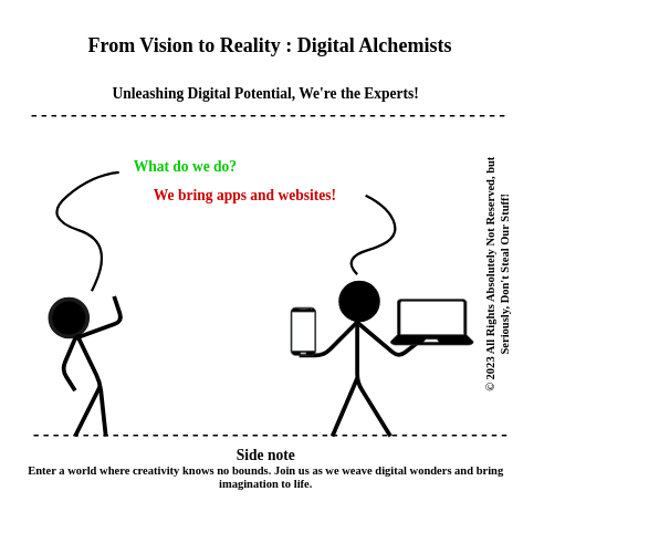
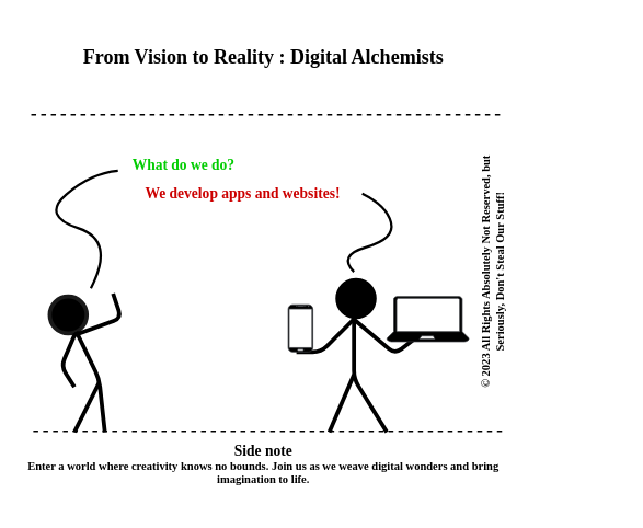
  <mxCell id="0" />
  <mxCell id="1" parent="0" />
  <mxCell id="2" value="" style="whiteSpace=wrap;html=1;aspect=fixed;strokeWidth=5;fontFamily=xkcd;fillColor=#FFFFFF;strokeColor=#FFFFFF;" parent="1" vertex="1"><mxGeometry x="20" y="20" width="600" height="600" as="geometry" /></mxCell>
- <mxCell id="3" value="&lt;font&gt;&lt;font color=&quot;#000000&quot; style=&quot;font-size: 24px;&quot;&gt;&lt;b&gt;From Vision to Reality : Digital Alchemists&lt;/b&gt;&lt;/font&gt;&lt;br&gt;&lt;/font&gt;" style="text;html=1;strokeColor=none;fillColor=none;align=center;verticalAlign=middle;whiteSpace=wrap;rounded=0;fontFamily=xkcd;" parent="1" vertex="1"><mxGeometry x="40" y="43" width="570" height="22" as="geometry" /></mxCell>
- <mxCell id="4" value="&lt;font&gt;&lt;font color=&quot;#000000&quot; style=&quot;font-size: 18px;&quot;&gt;&lt;b&gt;Unleashing Digital Potential, We're the Experts!&lt;/b&gt;&lt;/font&gt;&lt;br&gt;&lt;/font&gt;" style="text;html=1;strokeColor=none;fillColor=none;align=center;verticalAlign=middle;whiteSpace=wrap;rounded=0;fontFamily=xkcd;" parent="1" vertex="1"><mxGeometry x="20" y="102" width="600" height="20" as="geometry" /></mxCell>
+ <mxCell id="3" value="&lt;font&gt;&lt;font color=&quot;#000000&quot; style=&quot;font-size: 24px;&quot;&gt;&lt;b&gt;From Vision to Reality : Digital Alchemists&lt;/b&gt;&lt;/font&gt;&lt;br&gt;&lt;/font&gt;" style="text;html=1;strokeColor=none;fillColor=none;align=center;verticalAlign=middle;whiteSpace=wrap;rounded=0;fontFamily=xkcd;" parent="1" vertex="1"><mxGeometry x="35" y="58" width="570" height="22" as="geometry" /></mxCell>
  <mxCell id="5" value="" style="endArrow=none;dashed=1;html=1;strokeWidth=2;strokeColor=#000000;" parent="1" edge="1"><mxGeometry width="50" height="50" relative="1" as="geometry"><mxPoint x="607.5" y="139" as="sourcePoint" /><mxPoint x="32.5" y="139" as="targetPoint" /></mxGeometry></mxCell>
  <mxCell id="6" value="" style="endArrow=none;dashed=1;html=1;strokeWidth=2;strokeColor=#000000;" parent="1" edge="1"><mxGeometry width="50" height="50" relative="1" as="geometry"><mxPoint x="610" y="524" as="sourcePoint" /><mxPoint x="35" y="524" as="targetPoint" /></mxGeometry></mxCell>
  <mxCell id="7" value="&lt;font style=&quot;&quot;&gt;&lt;font style=&quot;&quot; color=&quot;#000000&quot;&gt;&lt;b style=&quot;&quot;&gt;&lt;span style=&quot;font-size: 18px;&quot;&gt;Side note&lt;/span&gt;&lt;br&gt;&lt;font style=&quot;font-size: 14px;&quot;&gt;Enter a world where creativity knows no bounds. Join us as we weave digital wonders and bring imagination to life.&lt;/font&gt;&lt;/b&gt;&lt;/font&gt;&lt;br&gt;&lt;/font&gt;" style="text;html=1;strokeColor=none;fillColor=none;align=center;verticalAlign=middle;whiteSpace=wrap;rounded=0;fontFamily=xkcd;" parent="1" vertex="1"><mxGeometry x="20" y="525" width="600" height="80" as="geometry" /></mxCell>
  <mxCell id="8" style="edgeStyle=orthogonalEdgeStyle;rounded=0;orthogonalLoop=1;jettySize=auto;html=1;exitX=0.5;exitY=1;exitDx=0;exitDy=0;strokeWidth=2;" parent="1" edge="1"><mxGeometry relative="1" as="geometry"><mxPoint x="471" y="391" as="sourcePoint" /><mxPoint x="471" y="391" as="targetPoint" /></mxGeometry></mxCell>
  <mxCell id="9" value="&lt;font style=&quot;&quot;&gt;&lt;font color=&quot;#000000&quot; style=&quot;font-size: 14px;&quot;&gt;&lt;b&gt;© 2023 All Rights Absolutely Not Reserved, but Seriously, Don't Steal Our Stuff!&lt;/b&gt;&lt;/font&gt;&lt;br&gt;&lt;/font&gt;" style="text;html=1;strokeColor=none;fillColor=none;align=center;verticalAlign=middle;whiteSpace=wrap;rounded=0;rotation=-90;fontFamily=xkcd;" parent="1" vertex="1"><mxGeometry x="440" y="320" width="320" height="20" as="geometry" /></mxCell>
  <mxCell id="10" value="" style="ellipse;whiteSpace=wrap;html=1;aspect=fixed;strokeColor=#1A1A1A;strokeWidth=5;fillColor=#000000;" parent="1" vertex="1"><mxGeometry x="60" y="360" width="45" height="45" as="geometry" /></mxCell>
  <mxCell id="11" value="" style="endArrow=none;html=1;strokeColor=#000000;strokeWidth=5;" parent="1" source="10" edge="1"><mxGeometry width="50" height="50" relative="1" as="geometry"><mxPoint x="257" y="405" as="sourcePoint" /><mxPoint x="127" y="525" as="targetPoint" /><Array as="points"><mxPoint x="120" y="460" /></Array></mxGeometry></mxCell>
  <mxCell id="12" value="" style="endArrow=none;html=1;strokeColor=#000000;strokeWidth=5;" parent="1" edge="1"><mxGeometry width="50" height="50" relative="1" as="geometry"><mxPoint x="120" y="465" as="sourcePoint" /><mxPoint x="90" y="525" as="targetPoint" /></mxGeometry></mxCell>
  <mxCell id="13" value="" style="endArrow=none;html=1;strokeColor=#000000;strokeWidth=5;" parent="1" edge="1"><mxGeometry width="50" height="50" relative="1" as="geometry"><mxPoint x="90" y="407" as="sourcePoint" /><mxPoint x="137" y="356.5" as="targetPoint" /><Array as="points"><mxPoint x="147" y="386.5" /></Array></mxGeometry></mxCell>
  <mxCell id="14" value="" style="endArrow=none;html=1;strokeColor=#000000;strokeWidth=5;" parent="1" edge="1"><mxGeometry width="50" height="50" relative="1" as="geometry"><mxPoint x="90" y="470" as="sourcePoint" /><mxPoint x="91" y="405" as="targetPoint" /><Array as="points"><mxPoint x="74" y="445" /></Array></mxGeometry></mxCell>
  <mxCell id="15" value="&lt;div style=&quot;text-align: left&quot;&gt;&lt;font color=&quot;#00cc00&quot; style=&quot;font-size: 18px;&quot;&gt;&lt;b&gt;What do we do?&lt;/b&gt;&lt;/font&gt;&lt;br&gt;&lt;/div&gt;" style="text;html=1;strokeColor=none;fillColor=none;align=center;verticalAlign=middle;whiteSpace=wrap;rounded=0;fontFamily=xkcd;" parent="1" vertex="1"><mxGeometry x="143" y="160" width="160" height="80" as="geometry" /></mxCell>
  <mxCell id="16" value="" style="curved=1;endArrow=none;html=1;strokeColor=#000000;strokeWidth=3;endFill=0;" parent="1" target="15" edge="1"><mxGeometry width="50" height="50" relative="1" as="geometry"><mxPoint x="110" y="350" as="sourcePoint" /><mxPoint x="180" y="262" as="targetPoint" /><Array as="points"><mxPoint x="140" y="292" /><mxPoint x="50" y="262" /><mxPoint x="110" y="210" /></Array></mxGeometry></mxCell>
  <mxCell id="17" value="" style="endArrow=none;html=1;strokeColor=#000000;strokeWidth=5;" parent="1" edge="1"><mxGeometry width="50" height="50" relative="1" as="geometry"><mxPoint x="360" y="427.5" as="sourcePoint" /><mxPoint x="430" y="387.5" as="targetPoint" /><Array as="points"><mxPoint x="390" y="427.5" /></Array></mxGeometry></mxCell>
  <mxCell id="18" value="" style="endArrow=none;html=1;strokeColor=#000000;strokeWidth=5;" parent="1" edge="1"><mxGeometry width="50" height="50" relative="1" as="geometry"><mxPoint x="430" y="455" as="sourcePoint" /><mxPoint x="400" y="525" as="targetPoint" /></mxGeometry></mxCell>
  <mxCell id="19" value="" style="endArrow=none;html=1;strokeColor=#000000;strokeWidth=5;entryX=0.406;entryY=1.032;entryDx=0;entryDy=0;entryPerimeter=0;exitX=0.398;exitY=0.85;exitDx=0;exitDy=0;exitPerimeter=0;" parent="1" source="22" target="20" edge="1"><mxGeometry width="50" height="50" relative="1" as="geometry"><mxPoint x="520" y="420" as="sourcePoint" /><mxPoint x="490" y="380" as="targetPoint" /><Array as="points"><mxPoint x="480" y="430" /></Array></mxGeometry></mxCell>
  <mxCell id="20" value="" style="ellipse;whiteSpace=wrap;html=1;aspect=fixed;strokeColor=#000000;strokeWidth=5;fillColor=#000000;" parent="1" vertex="1"><mxGeometry x="410" y="340" width="45" height="45" as="geometry" /></mxCell>
  <mxCell id="21" value="" style="endArrow=none;html=1;strokeColor=#000000;strokeWidth=5;" parent="1" edge="1"><mxGeometry width="50" height="50" relative="1" as="geometry"><mxPoint x="430" y="380" as="sourcePoint" /><mxPoint x="470" y="525" as="targetPoint" /><Array as="points"><mxPoint x="430" y="460" /></Array></mxGeometry></mxCell>
  <mxCell id="22" value="" style="verticalLabelPosition=bottom;html=1;verticalAlign=top;align=center;strokeColor=#36393d;fillColor=#000000;shape=mxgraph.azure.laptop;pointerEvents=1;" parent="1" vertex="1"><mxGeometry x="470" y="360" width="100" height="55" as="geometry" /></mxCell>
  <mxCell id="23" value="" style="verticalLabelPosition=bottom;verticalAlign=top;html=1;shadow=0;dashed=0;strokeWidth=1;shape=mxgraph.android.phone2;strokeColor=#36393d;fillColor=#000000;" parent="1" vertex="1"><mxGeometry x="350" y="370" width="30" height="57.5" as="geometry" /></mxCell>
  <mxCell id="24" value="" style="curved=1;endArrow=none;html=1;strokeColor=#000000;strokeWidth=3;endFill=0;entryX=1;entryY=0.5;entryDx=0;entryDy=0;" parent="1" target="25" edge="1"><mxGeometry width="50" height="50" relative="1" as="geometry"><mxPoint x="430" y="330" as="sourcePoint" /><mxPoint x="504" y="254" as="targetPoint" /><Array as="points"><mxPoint x="410" y="310" /><mxPoint x="480" y="290" /><mxPoint x="470" y="250" /></Array></mxGeometry></mxCell>
- <mxCell id="25" value="&lt;div style=&quot;text-align: left&quot;&gt;&lt;font color=&quot;#cc0000&quot; style=&quot;font-size: 18px;&quot;&gt;&lt;b&gt;We bring apps and websites!&lt;/b&gt;&lt;/font&gt;&lt;br&gt;&lt;/div&gt;" style="text;html=1;strokeColor=none;fillColor=none;align=center;verticalAlign=middle;whiteSpace=wrap;rounded=0;fontFamily=xkcd;" parent="1" vertex="1"><mxGeometry x="150" y="210" width="290" height="50" as="geometry" /></mxCell>
+ <mxCell id="25" value="&lt;div style=&quot;text-align: left&quot;&gt;&lt;font color=&quot;#cc0000&quot; style=&quot;font-size: 18px;&quot;&gt;&lt;b&gt;We develop apps and websites!&lt;/b&gt;&lt;/font&gt;&lt;br&gt;&lt;/div&gt;" style="text;html=1;strokeColor=none;fillColor=none;align=center;verticalAlign=middle;whiteSpace=wrap;rounded=0;fontFamily=xkcd;" parent="1" vertex="1"><mxGeometry x="150" y="210" width="290" height="50" as="geometry" /></mxCell>
